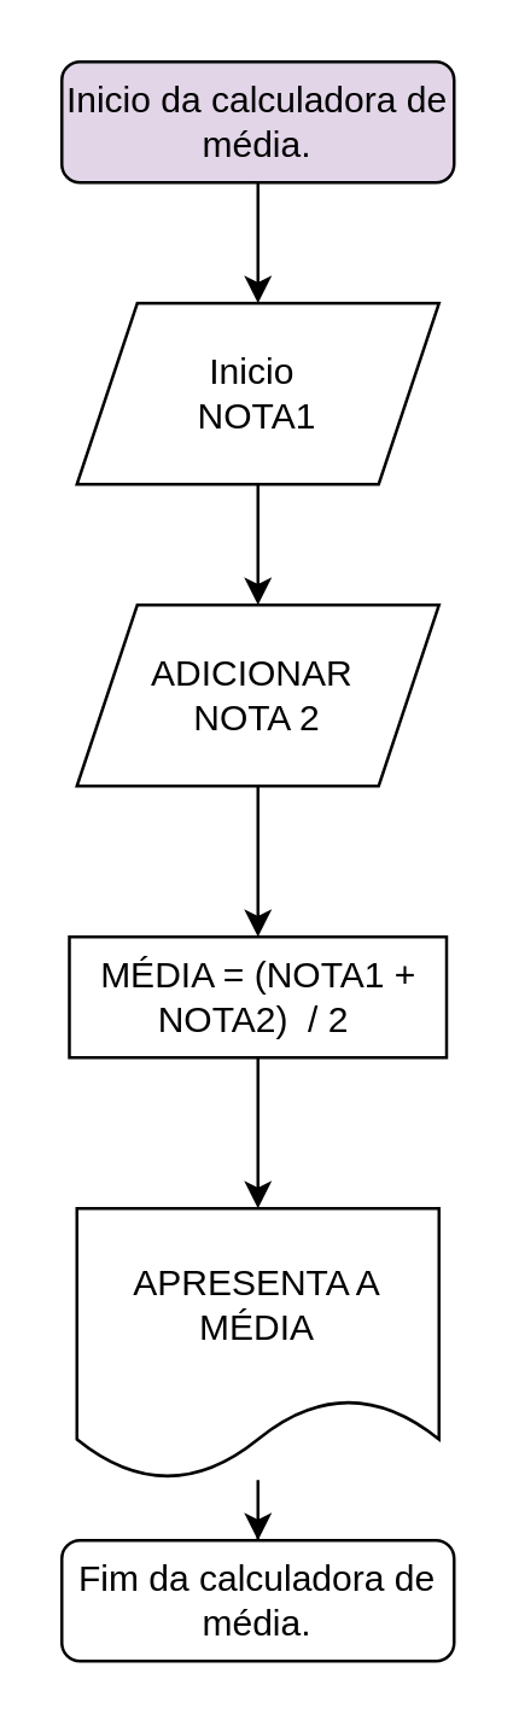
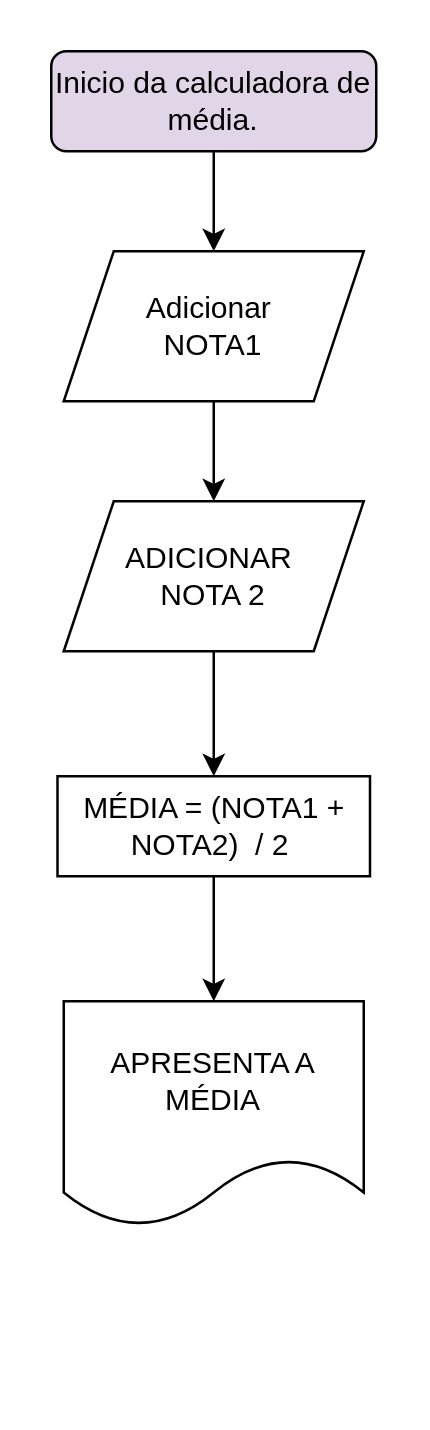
  <mxCell id="0" />
  <mxCell id="1" parent="0" />
  <mxCell id="2" value="" style="edgeStyle=orthogonalEdgeStyle;rounded=0;orthogonalLoop=1;jettySize=auto;html=1;" edge="1" parent="1" source="3" target="8"><mxGeometry relative="1" as="geometry" /></mxCell>
  <mxCell id="3" value="Inicio da calculadora de média." style="rounded=1;whiteSpace=wrap;html=1;fillColor=#e1d5e7;" vertex="1" parent="1"><mxGeometry x="20" y="20" width="130" height="40" as="geometry" /></mxCell>
- <mxCell id="4" value="Fim&amp;nbsp;&lt;span style=&quot;background-color: transparent; color: light-dark(rgb(0, 0, 0), rgb(255, 255, 255));&quot;&gt;da calculadora de média.&lt;/span&gt;" style="rounded=1;whiteSpace=wrap;html=1;" vertex="1" parent="1"><mxGeometry x="20" y="510" width="130" height="40" as="geometry" /></mxCell>
  <mxCell id="5" value="" style="edgeStyle=orthogonalEdgeStyle;rounded=0;orthogonalLoop=1;jettySize=auto;html=1;entryX=0.5;entryY=0;entryDx=0;entryDy=0;" edge="1" parent="1" source="6" target="10"><mxGeometry relative="1" as="geometry"><mxPoint x="255" y="470" as="targetPoint" /></mxGeometry></mxCell>
  <mxCell id="6" value="ADICIONAR&amp;nbsp;&lt;div&gt;NOTA 2&lt;/div&gt;" style="shape=parallelogram;perimeter=parallelogramPerimeter;whiteSpace=wrap;html=1;fixedSize=1;" vertex="1" parent="1"><mxGeometry x="25" y="200" width="120" height="60" as="geometry" /></mxCell>
  <mxCell id="7" value="" style="edgeStyle=orthogonalEdgeStyle;rounded=0;orthogonalLoop=1;jettySize=auto;html=1;" edge="1" parent="1" source="8" target="6"><mxGeometry relative="1" as="geometry" /></mxCell>
- <mxCell id="8" value="Inicio&amp;nbsp;&lt;div&gt;NOTA1&lt;/div&gt;" style="shape=parallelogram;perimeter=parallelogramPerimeter;whiteSpace=wrap;html=1;fixedSize=1;" vertex="1" parent="1"><mxGeometry x="25" y="100" width="120" height="60" as="geometry" /></mxCell>
+ <mxCell id="8" value="Adicionar&amp;nbsp;&lt;div&gt;NOTA1&lt;/div&gt;" style="shape=parallelogram;perimeter=parallelogramPerimeter;whiteSpace=wrap;html=1;fixedSize=1;" vertex="1" parent="1"><mxGeometry x="25" y="100" width="120" height="60" as="geometry" /></mxCell>
  <mxCell id="9" value="" style="edgeStyle=orthogonalEdgeStyle;rounded=0;orthogonalLoop=1;jettySize=auto;html=1;" edge="1" parent="1" source="10" target="12"><mxGeometry relative="1" as="geometry" /></mxCell>
  <mxCell id="10" value="MÉDIA = (NOTA1 + NOTA2)&amp;nbsp; / 2&amp;nbsp;" style="rounded=0;whiteSpace=wrap;html=1;" vertex="1" parent="1"><mxGeometry x="22.5" y="310" width="125" height="40" as="geometry" /></mxCell>
- <mxCell id="11" value="" style="edgeStyle=orthogonalEdgeStyle;rounded=0;orthogonalLoop=1;jettySize=auto;html=1;" edge="1" parent="1" source="12" target="4"><mxGeometry relative="1" as="geometry" /></mxCell>
  <mxCell id="12" value="APRESENTA A MÉDIA" style="shape=document;whiteSpace=wrap;html=1;boundedLbl=1;" vertex="1" parent="1"><mxGeometry x="25" y="400" width="120" height="90" as="geometry" /></mxCell>
